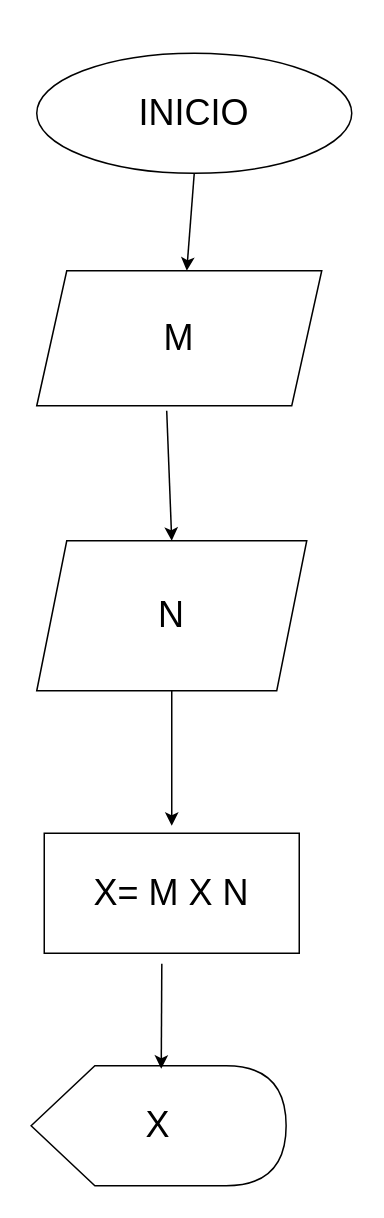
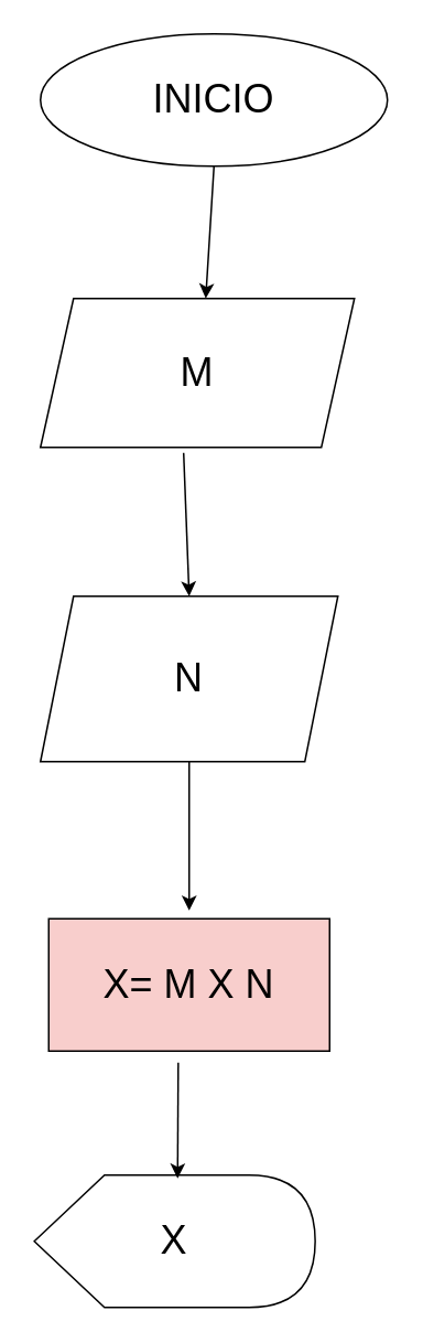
  <mxCell id="0" />
  <mxCell id="1" parent="0" />
- <mxCell id="2" value="&lt;font style=&quot;font-size: 24px;&quot;&gt;INICIO&lt;/font&gt;" style="ellipse;whiteSpace=wrap;html=1;" vertex="1" parent="1"><mxGeometry x="24" y="35" width="210" height="80" as="geometry" /></mxCell>
+ <mxCell id="2" value="&lt;font style=&quot;font-size: 24px;&quot;&gt;INICIO&lt;/font&gt;" style="ellipse;whiteSpace=wrap;html=1;" vertex="1" parent="1"><mxGeometry x="24" y="20" width="210" height="80" as="geometry" /></mxCell>
  <mxCell id="3" value="" style="endArrow=classic;html=1;rounded=0;exitX=0.5;exitY=1;exitDx=0;exitDy=0;" edge="1" parent="1" source="2"><mxGeometry width="50" height="50" relative="1" as="geometry"><mxPoint x="154" y="130" as="sourcePoint" /><mxPoint x="124" y="180" as="targetPoint" /></mxGeometry></mxCell>
  <mxCell id="4" value="&lt;font style=&quot;font-size: 24px;&quot;&gt;M&lt;/font&gt;" style="shape=parallelogram;perimeter=parallelogramPerimeter;whiteSpace=wrap;html=1;fixedSize=1;" vertex="1" parent="1"><mxGeometry x="24" y="180" width="190" height="90" as="geometry" /></mxCell>
  <mxCell id="5" value="" style="endArrow=classic;html=1;rounded=0;exitX=0.456;exitY=1.037;exitDx=0;exitDy=0;exitPerimeter=0;" edge="1" parent="1" source="4"><mxGeometry width="50" height="50" relative="1" as="geometry"><mxPoint x="114" y="280" as="sourcePoint" /><mxPoint x="114" y="360" as="targetPoint" /></mxGeometry></mxCell>
  <mxCell id="6" value="&lt;font style=&quot;font-size: 24px;&quot;&gt;N&lt;/font&gt;" style="shape=parallelogram;perimeter=parallelogramPerimeter;whiteSpace=wrap;html=1;fixedSize=1;" vertex="1" parent="1"><mxGeometry x="24" y="360" width="180" height="100" as="geometry" /></mxCell>
  <mxCell id="7" value="" style="endArrow=classic;html=1;rounded=0;" edge="1" parent="1" source="6"><mxGeometry width="50" height="50" relative="1" as="geometry"><mxPoint x="94" y="520" as="sourcePoint" /><mxPoint x="114" y="550" as="targetPoint" /><Array as="points"><mxPoint x="114" y="530" /></Array></mxGeometry></mxCell>
- <mxCell id="8" value="&lt;font style=&quot;font-size: 24px;&quot;&gt;X= M X N&lt;/font&gt;" style="rounded=0;whiteSpace=wrap;html=1;" vertex="1" parent="1"><mxGeometry x="29" y="555" width="170" height="80" as="geometry" /></mxCell>
+ <mxCell id="8" value="&lt;font style=&quot;font-size: 24px;&quot;&gt;X= M X N&lt;/font&gt;" style="rounded=0;whiteSpace=wrap;html=1;fillColor=#f8cecc;" vertex="1" parent="1"><mxGeometry x="29" y="555" width="170" height="80" as="geometry" /></mxCell>
  <mxCell id="9" value="&lt;font style=&quot;font-size: 24px;&quot;&gt;X&lt;/font&gt;" style="shape=display;whiteSpace=wrap;html=1;" vertex="1" parent="1"><mxGeometry x="20.25" y="710" width="170" height="80" as="geometry" /></mxCell>
  <mxCell id="10" value="" style="endArrow=classic;html=1;rounded=0;exitX=0.461;exitY=1.088;exitDx=0;exitDy=0;exitPerimeter=0;" edge="1" parent="1" source="8"><mxGeometry width="50" height="50" relative="1" as="geometry"><mxPoint x="114" y="650" as="sourcePoint" /><mxPoint x="107" y="712" as="targetPoint" /></mxGeometry></mxCell>
